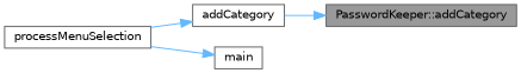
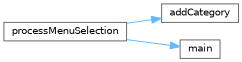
  digraph {
    rankdir=RL
    node [color=grey40 fillcolor=white fontname=Helvetica fontsize=10 shape=box style=filled]
    edge [color=steelblue1 dir=back fontname=Helvetica fontsize=10 labelfontname=Helvetica labelfontsize=10 style=solid]
-   n1 [color=gray40 fillcolor=grey60 fontcolor=black height=0.2 label="PasswordKeeper::addCategory" width=0.4]
    n2 [height=0.2 label=addCategory width=0.4]
    n3 [height=0.2 label=processMenuSelection width=0.4]
    n4 [height=0.2 label=main width=0.4]
-   n1 -> n2
    n2 -> n3
    n4 -> n3
  }
